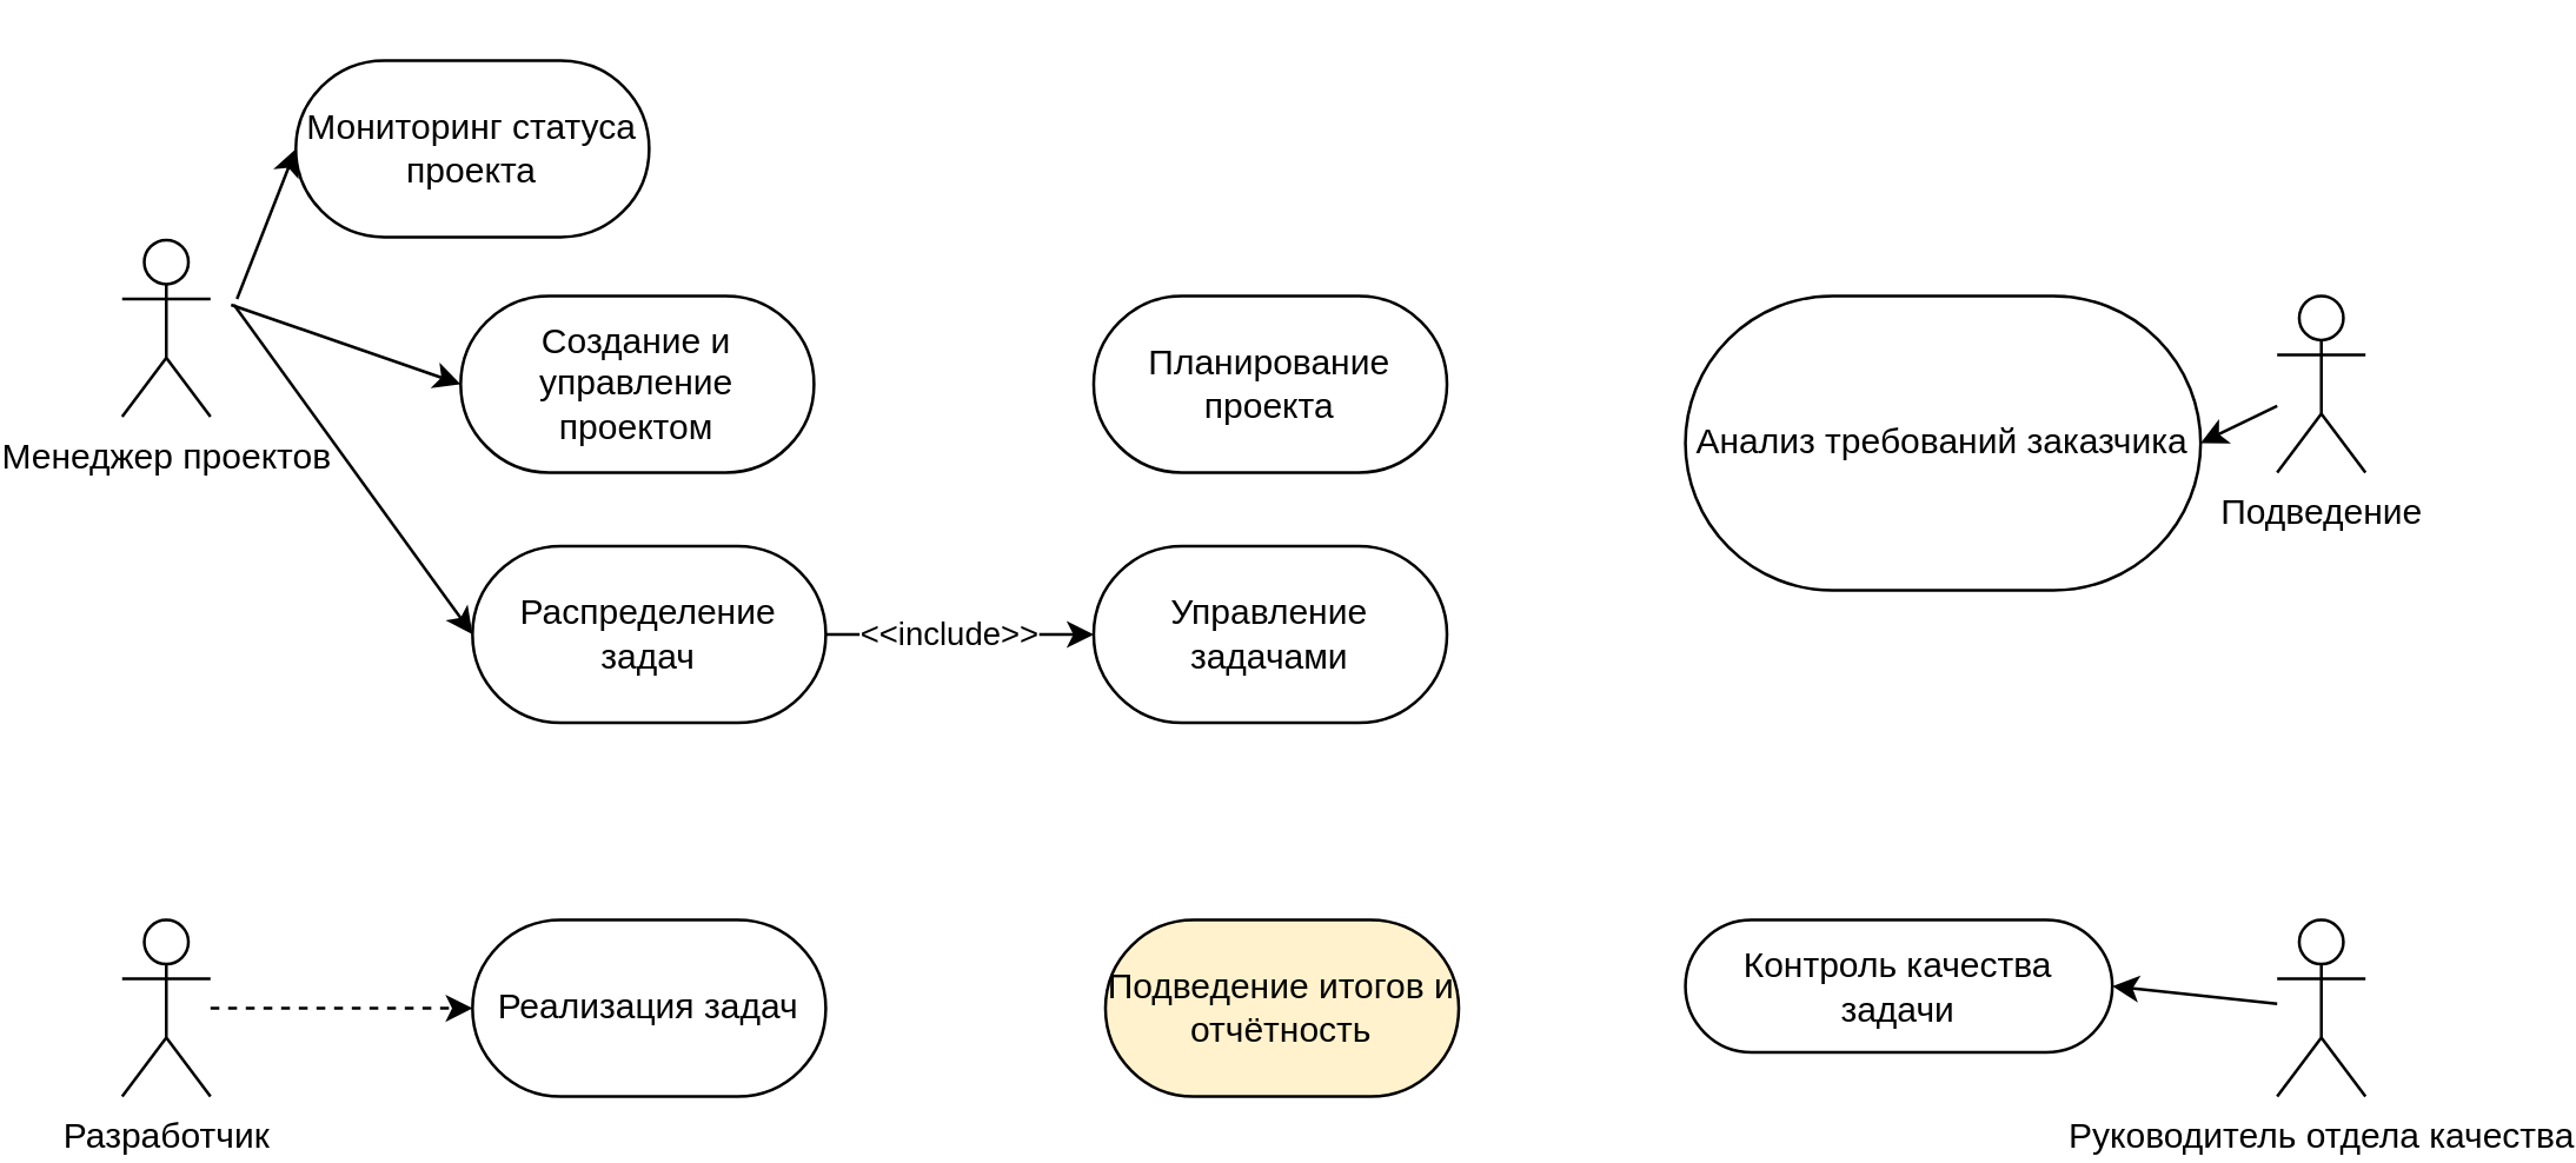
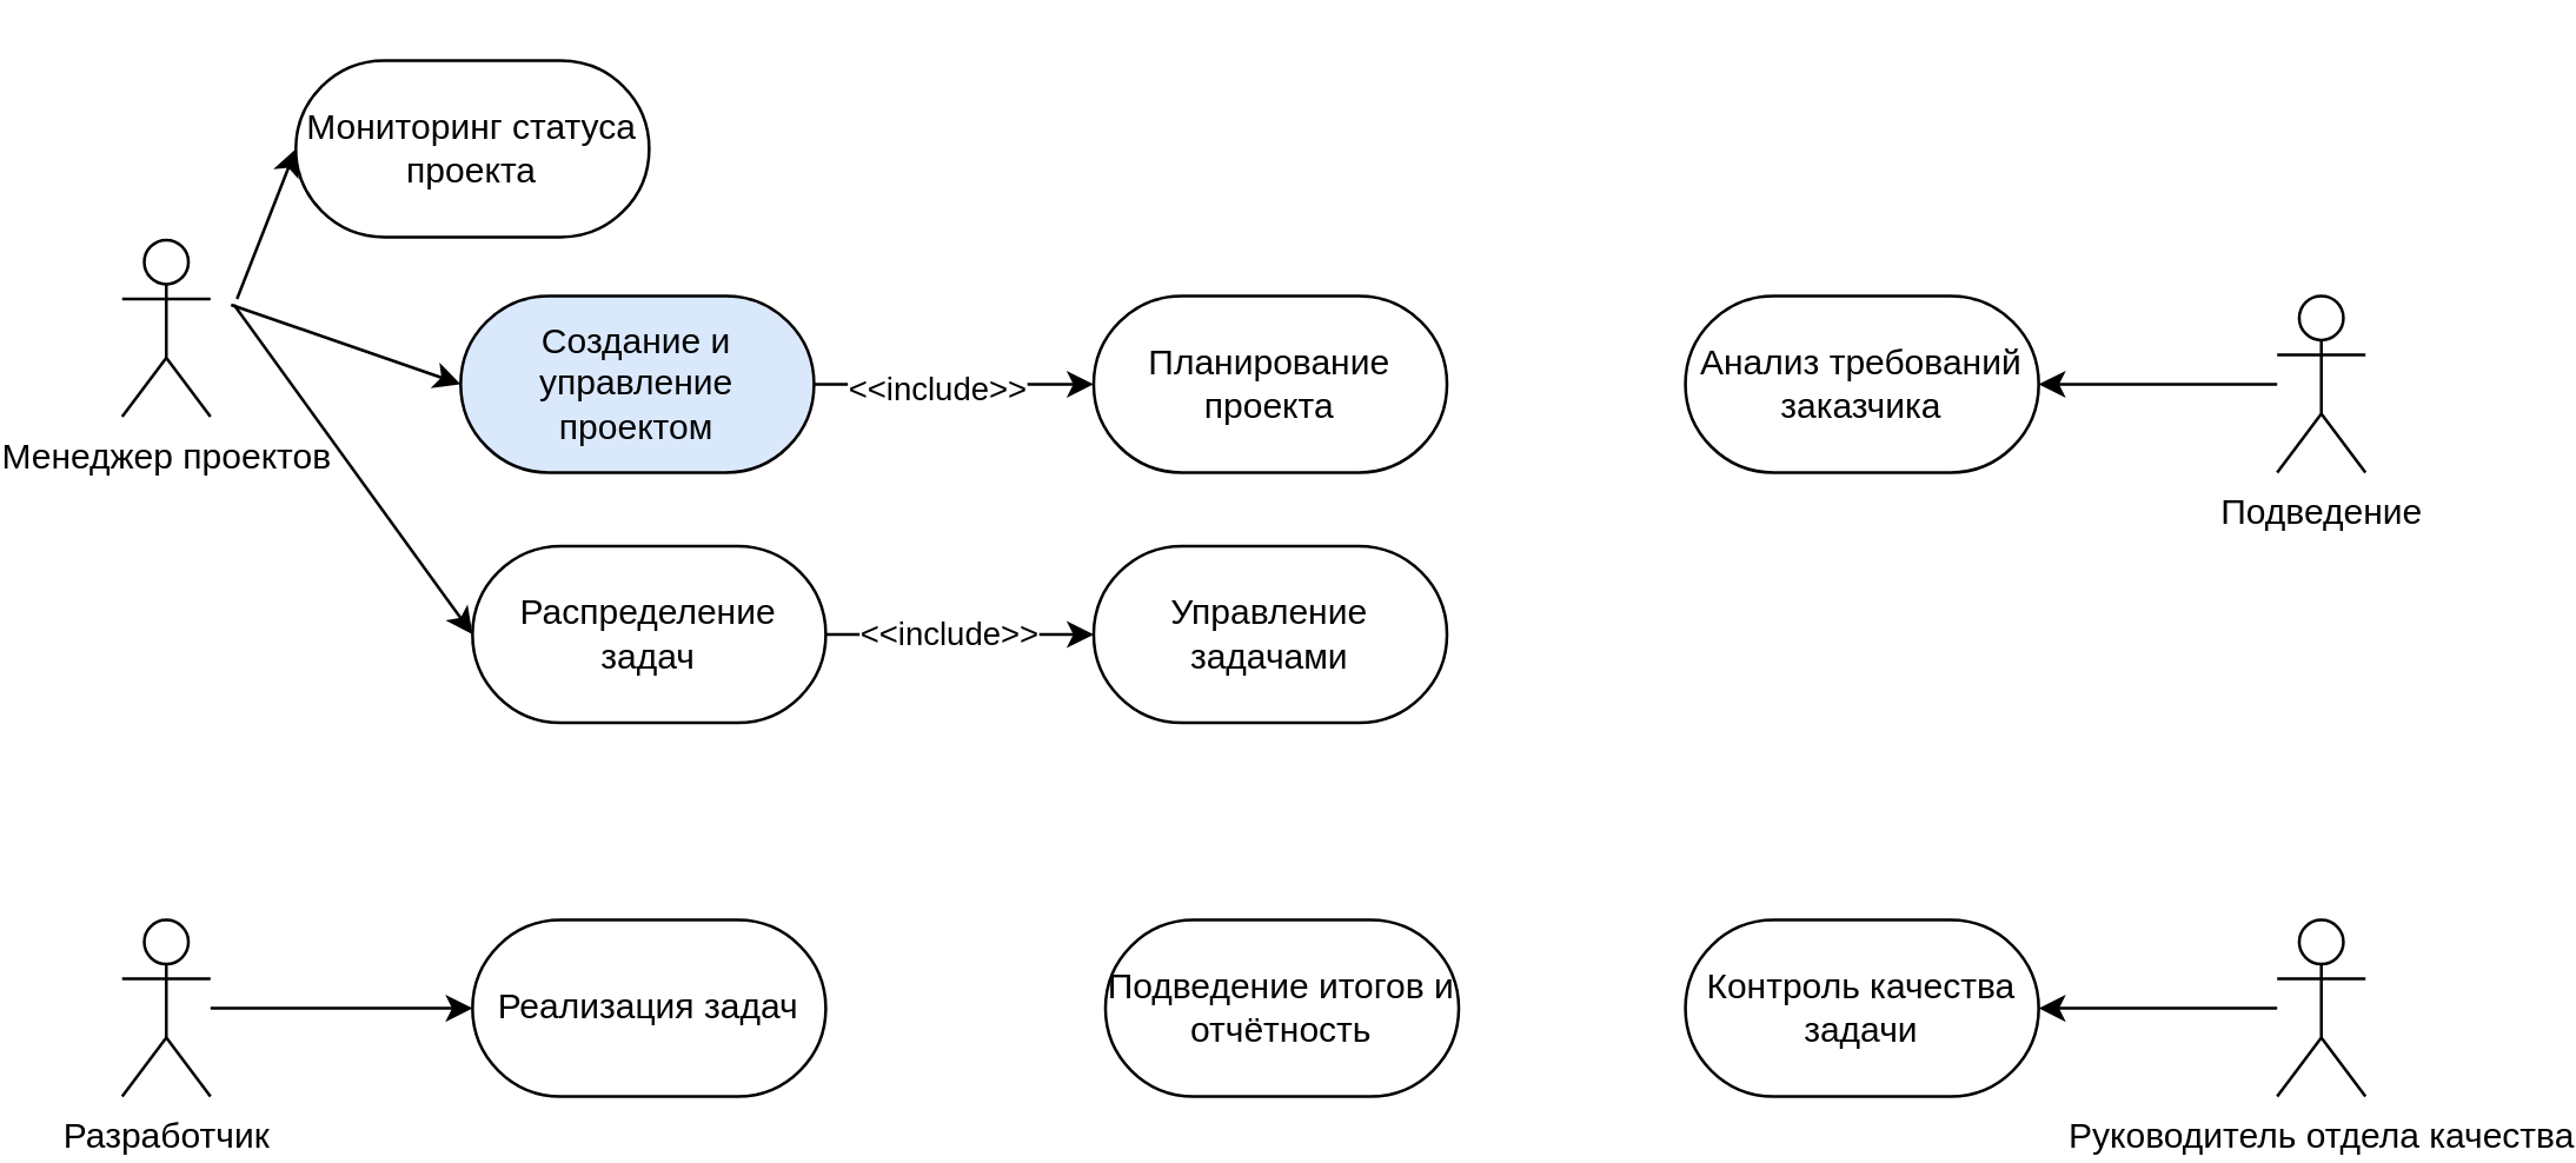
  <mxCell id="0" />
  <mxCell id="1" parent="0" />
  <mxCell id="2" value="Менеджер проектов" style="shape=umlActor;verticalLabelPosition=bottom;verticalAlign=top;html=1;outlineConnect=0;" vertex="1" parent="1"><mxGeometry x="20" y="81" width="30" height="60" as="geometry" /></mxCell>
- <mxCell id="5" value="Создание и управление проектом" style="rounded=1;whiteSpace=wrap;html=1;arcSize=50;" vertex="1" parent="1"><mxGeometry x="135" y="100" width="120" height="60" as="geometry" /></mxCell>
+ <mxCell id="3" style="edgeStyle=orthogonalEdgeStyle;rounded=0;orthogonalLoop=1;jettySize=auto;html=1;exitX=1;exitY=0.5;exitDx=0;exitDy=0;entryX=0;entryY=0.5;entryDx=0;entryDy=0;" edge="1" parent="1" source="5" target="15"><mxGeometry relative="1" as="geometry" /></mxCell>
+ <mxCell id="4" value="&amp;lt;&amp;lt;include&amp;gt;&amp;gt;" style="edgeLabel;html=1;align=center;verticalAlign=middle;resizable=0;points=[];" connectable="0" vertex="1" parent="3"><mxGeometry x="-0.137" y="-1" relative="1" as="geometry"><mxPoint as="offset" /></mxGeometry></mxCell>
+ <mxCell id="5" value="Создание и управление проектом" style="rounded=1;whiteSpace=wrap;html=1;arcSize=50;fillColor=#dae8fc;" vertex="1" parent="1"><mxGeometry x="135" y="100" width="120" height="60" as="geometry" /></mxCell>
  <mxCell id="6" value="Мониторинг статуса проекта" style="rounded=1;whiteSpace=wrap;html=1;arcSize=50;" vertex="1" parent="1"><mxGeometry x="79" y="20" width="120" height="60" as="geometry" /></mxCell>
  <mxCell id="7" style="edgeStyle=orthogonalEdgeStyle;rounded=0;orthogonalLoop=1;jettySize=auto;html=1;" edge="1" parent="1" source="9" target="10"><mxGeometry relative="1" as="geometry" /></mxCell>
  <mxCell id="8" value="&amp;lt;&amp;lt;include&amp;gt;&amp;gt;" style="edgeLabel;html=1;align=center;verticalAlign=middle;resizable=0;points=[];" connectable="0" vertex="1" parent="7"><mxGeometry x="-0.101" y="1" relative="1" as="geometry"><mxPoint as="offset" /></mxGeometry></mxCell>
  <mxCell id="9" value="Распределение задач" style="rounded=1;whiteSpace=wrap;html=1;arcSize=50;" vertex="1" parent="1"><mxGeometry x="139" y="185" width="120" height="60" as="geometry" /></mxCell>
  <mxCell id="10" value="Управление задачами" style="rounded=1;whiteSpace=wrap;html=1;arcSize=50;" vertex="1" parent="1"><mxGeometry x="350" y="185" width="120" height="60" as="geometry" /></mxCell>
  <mxCell id="11" value="Разработчик" style="shape=umlActor;verticalLabelPosition=bottom;verticalAlign=top;html=1;outlineConnect=0;" vertex="1" parent="1"><mxGeometry x="20" y="312" width="30" height="60" as="geometry" /></mxCell>
  <mxCell id="12" value="Реализация задач" style="rounded=1;whiteSpace=wrap;html=1;arcSize=50;" vertex="1" parent="1"><mxGeometry x="139" y="312" width="120" height="60" as="geometry" /></mxCell>
  <mxCell id="13" value="Подведение" style="shape=umlActor;verticalLabelPosition=bottom;verticalAlign=top;html=1;outlineConnect=0;" vertex="1" parent="1"><mxGeometry x="752" y="100" width="30" height="60" as="geometry" /></mxCell>
- <mxCell id="14" value="Анализ требований заказчика" style="rounded=1;whiteSpace=wrap;html=1;arcSize=50;" vertex="1" parent="1"><mxGeometry x="551" y="100" width="175" height="100" as="geometry" /></mxCell>
+ <mxCell id="14" value="Анализ требований заказчика" style="rounded=1;whiteSpace=wrap;html=1;arcSize=50;" vertex="1" parent="1"><mxGeometry x="551" y="100" width="120" height="60" as="geometry" /></mxCell>
  <mxCell id="15" value="Планирование проекта" style="rounded=1;whiteSpace=wrap;html=1;arcSize=50;" vertex="1" parent="1"><mxGeometry x="350" y="100" width="120" height="60" as="geometry" /></mxCell>
  <mxCell id="16" value="Руководитель отдела качества" style="shape=umlActor;verticalLabelPosition=bottom;verticalAlign=top;html=1;outlineConnect=0;" vertex="1" parent="1"><mxGeometry x="752" y="312" width="30" height="60" as="geometry" /></mxCell>
- <mxCell id="17" value="Контроль качества задачи" style="rounded=1;whiteSpace=wrap;html=1;arcSize=50;" vertex="1" parent="1"><mxGeometry x="551" y="312" width="145" height="45" as="geometry" /></mxCell>
- <mxCell id="18" value="Подведение итогов и отчётность" style="rounded=1;whiteSpace=wrap;html=1;arcSize=50;fillColor=#fff2cc;" vertex="1" parent="1"><mxGeometry x="354" y="312" width="120" height="60" as="geometry" /></mxCell>
- <mxCell id="19" value="" style="endArrow=classic;html=1;rounded=0;entryX=0;entryY=0.5;entryDx=0;entryDy=0;dashed=1;" edge="1" parent="1" source="11" target="12"><mxGeometry width="50" height="50" relative="1" as="geometry"><mxPoint x="11" y="280" as="sourcePoint" /><mxPoint x="61" y="230" as="targetPoint" /></mxGeometry></mxCell>
+ <mxCell id="17" value="Контроль качества задачи" style="rounded=1;whiteSpace=wrap;html=1;arcSize=50;" vertex="1" parent="1"><mxGeometry x="551" y="312" width="120" height="60" as="geometry" /></mxCell>
+ <mxCell id="18" value="Подведение итогов и отчётность" style="rounded=1;whiteSpace=wrap;html=1;arcSize=50;" vertex="1" parent="1"><mxGeometry x="354" y="312" width="120" height="60" as="geometry" /></mxCell>
+ <mxCell id="19" value="" style="endArrow=classic;html=1;rounded=0;entryX=0;entryY=0.5;entryDx=0;entryDy=0;" edge="1" parent="1" source="11" target="12"><mxGeometry width="50" height="50" relative="1" as="geometry"><mxPoint x="11" y="280" as="sourcePoint" /><mxPoint x="61" y="230" as="targetPoint" /></mxGeometry></mxCell>
  <mxCell id="20" value="" style="endArrow=classic;html=1;rounded=0;entryX=0;entryY=0.5;entryDx=0;entryDy=0;" edge="1" parent="1" target="6"><mxGeometry width="50" height="50" relative="1" as="geometry"><mxPoint x="59" y="101" as="sourcePoint" /><mxPoint x="27" y="228" as="targetPoint" /></mxGeometry></mxCell>
  <mxCell id="21" value="" style="endArrow=classic;html=1;rounded=0;entryX=0;entryY=0.5;entryDx=0;entryDy=0;" edge="1" parent="1" target="5"><mxGeometry width="50" height="50" relative="1" as="geometry"><mxPoint x="57" y="103" as="sourcePoint" /><mxPoint x="528" y="49" as="targetPoint" /></mxGeometry></mxCell>
  <mxCell id="22" value="" style="endArrow=classic;html=1;rounded=0;entryX=0;entryY=0.5;entryDx=0;entryDy=0;" edge="1" parent="1" target="9"><mxGeometry width="50" height="50" relative="1" as="geometry"><mxPoint x="58" y="103" as="sourcePoint" /><mxPoint x="-71" y="213" as="targetPoint" /></mxGeometry></mxCell>
  <mxCell id="23" value="" style="endArrow=classic;html=1;rounded=0;entryX=1;entryY=0.5;entryDx=0;entryDy=0;" edge="1" parent="1" source="13" target="14"><mxGeometry width="50" height="50" relative="1" as="geometry"><mxPoint x="616" y="259" as="sourcePoint" /><mxPoint x="666" y="209" as="targetPoint" /></mxGeometry></mxCell>
  <mxCell id="24" value="" style="endArrow=classic;html=1;rounded=0;entryX=1;entryY=0.5;entryDx=0;entryDy=0;" edge="1" parent="1" source="16" target="17"><mxGeometry width="50" height="50" relative="1" as="geometry"><mxPoint x="728" y="281" as="sourcePoint" /><mxPoint x="778" y="231" as="targetPoint" /></mxGeometry></mxCell>
